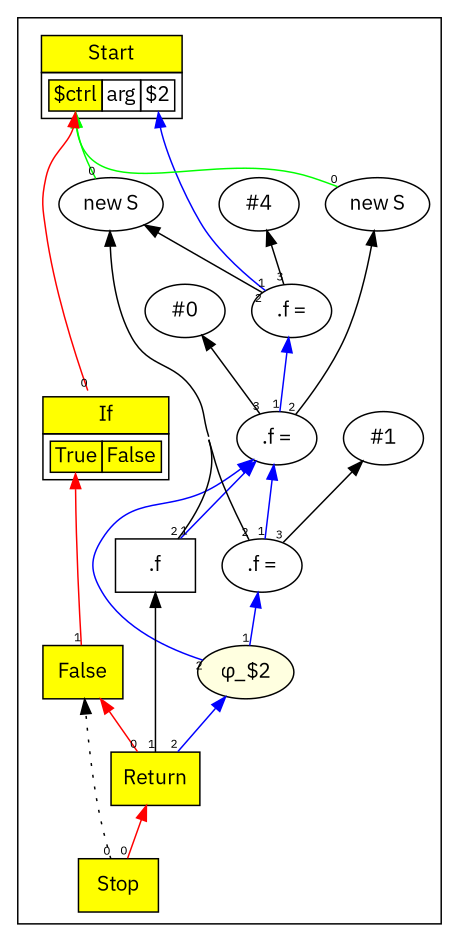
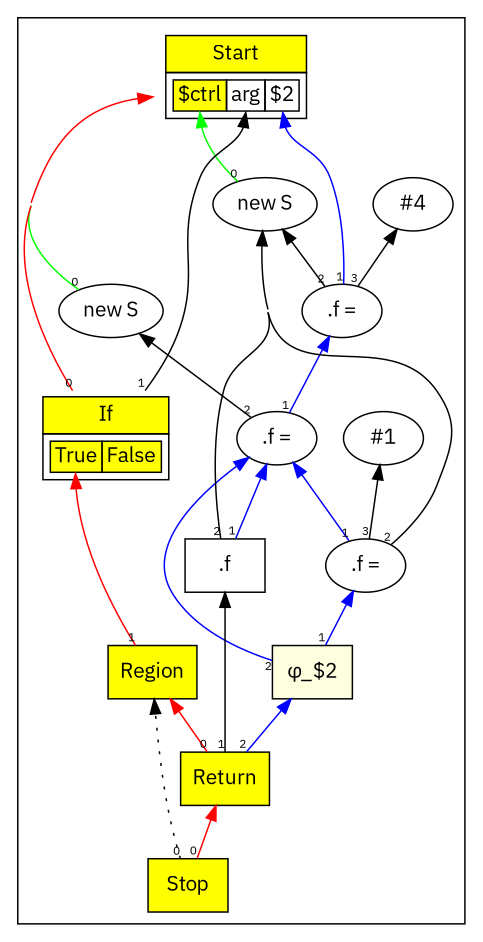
  digraph {
    compound=true
    concentrate=true
    fontname="IBM Plex Sans"
    rankdir=BT
    node [fontname="IBM Plex Sans"]
    edge [fontname="IBM Plex Sans" fontsize=8 taillabel=1]
-   n1 [fillcolor=yellow label=False shape=box style=filled]
-   n2 [fillcolor=lightyellow label="&phi;_$2" style=filled]
+   n1 [fillcolor=yellow label=Region shape=box style=filled]
+   n2 [fillcolor=lightyellow label="&phi;_$2" style=filled shape=box]
    n3 [label=< 			<TABLE BORDER="0" CELLBORDER="1" CELLSPACING="0" CELLPADDING="4"> 			<TR><TD BGCOLOR="yellow">Start</TD></TR> 			<TR><TD> 				<TABLE BORDER="0" CELLBORDER="1" CELLSPACING="0"> 				<TR><TD PORT="p0" BGCOLOR="yellow">$ctrl</TD><TD PORT="p1">arg</TD><TD PORT="p2">$2</TD></TR> 				</TABLE> 			</TD></TR> 			</TABLE>> shape=plaintext]
    n4 [fillcolor=yellow label=Stop shape=box style=filled]
-   n5 [label="#0"]
    n6 [label="new S"]
    n7 [label="#4"]
    n8 [label=".f ="]
    n9 [label="new S"]
    n10 [label=".f ="]
    n11 [label=".f" shape=box]
    n12 [label=< 			<TABLE BORDER="0" CELLBORDER="1" CELLSPACING="0" CELLPADDING="4"> 			<TR><TD BGCOLOR="yellow">If</TD></TR> 			<TR><TD> 				<TABLE BORDER="0" CELLBORDER="1" CELLSPACING="0"> 				<TR><TD PORT="p0" BGCOLOR="yellow">True</TD><TD PORT="p1" BGCOLOR="yellow">False</TD></TR> 				</TABLE> 			</TD></TR> 			</TABLE>> shape=plaintext]
    n13 [label="#1"]
    n14 [label=".f ="]
    n15 [fillcolor=yellow label=Return shape=box style=filled]
    subgraph cluster_1 {
      n3
      n4
-     n5
      n6
      n7
      n8
      n9
      n10
      n11
      n12
      n13
      n14
      n15
      subgraph sub_2 {
        rank=same
        n1
        n2
      }
    }
    n1 -> n12 [color=red headport=p0]
    n1 -> n12 [color=red headport=p1 taillabel=2]
    n2 -> n10 [color=blue constraint=false taillabel=2]
    n2 -> n14 [color=blue]
    n4 -> n1 [style=dotted taillabel=0]
    n4 -> n15 [color=red taillabel=0]
    n6 -> n3 [color=green headport=p0 taillabel=0]
    n8 -> n3 [color=blue headport=p2]
    n8 -> n6 [taillabel=2]
    n8 -> n7 [taillabel=3]
    n9 -> n3 [color=green headport=p0 taillabel=0]
-   n10 -> n5 [taillabel=3]
    n10 -> n8 [color=blue]
    n10 -> n9 [taillabel=2]
    n11 -> n6 [taillabel=2]
    n11 -> n10 [color=blue]
    n12 -> n3 [color=red headport=p0 taillabel=0]
    n12 -> n3 [headport=p1]
    n14 -> n6 [taillabel=2]
    n14 -> n10 [color=blue]
    n14 -> n13 [taillabel=3]
    n15 -> n1 [color=red taillabel=0]
    n15 -> n2 [color=blue taillabel=2]
    n15 -> n11
  }
